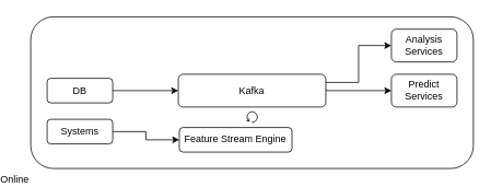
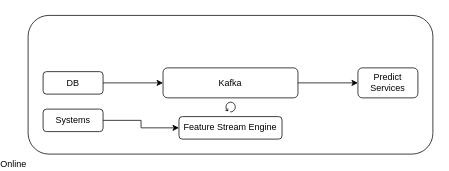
  <mxCell id="0" />
  <mxCell id="1" parent="0" />
  <mxCell id="2" value="Online" style="shape=ext;rounded=1;html=1;whiteSpace=wrap;labelPosition=left;verticalLabelPosition=bottom;align=right;verticalAlign=top;" parent="1" vertex="1"><mxGeometry x="20" y="20" width="540" height="185" as="geometry" /></mxCell>
  <mxCell id="3" style="edgeStyle=orthogonalEdgeStyle;rounded=0;orthogonalLoop=1;jettySize=auto;html=1;entryX=0;entryY=0.5;entryDx=0;entryDy=0;" parent="1" source="4" target="9" edge="1"><mxGeometry relative="1" as="geometry" /></mxCell>
  <mxCell id="4" value="DB" style="shape=ext;rounded=1;html=1;whiteSpace=wrap;" parent="1" vertex="1"><mxGeometry x="40" y="95" width="80" height="30" as="geometry" /></mxCell>
  <mxCell id="5" style="edgeStyle=orthogonalEdgeStyle;rounded=0;orthogonalLoop=1;jettySize=auto;html=1;" parent="1" source="6" target="10" edge="1"><mxGeometry relative="1" as="geometry" /></mxCell>
  <mxCell id="6" value="Systems" style="shape=ext;rounded=1;html=1;whiteSpace=wrap;" parent="1" vertex="1"><mxGeometry x="40" y="145" width="80" height="30" as="geometry" /></mxCell>
- <mxCell id="7" style="edgeStyle=orthogonalEdgeStyle;rounded=0;orthogonalLoop=1;jettySize=auto;html=1;exitX=1;exitY=0.25;exitDx=0;exitDy=0;entryX=0;entryY=0.5;entryDx=0;entryDy=0;" parent="1" source="9" target="12" edge="1"><mxGeometry relative="1" as="geometry" /></mxCell>
  <mxCell id="8" style="edgeStyle=orthogonalEdgeStyle;rounded=0;orthogonalLoop=1;jettySize=auto;html=1;" parent="1" source="9" target="13" edge="1"><mxGeometry relative="1" as="geometry" /></mxCell>
  <mxCell id="9" value="Kafka" style="shape=ext;rounded=1;html=1;whiteSpace=wrap;labelPosition=center;verticalLabelPosition=middle;align=center;verticalAlign=middle;" parent="1" vertex="1"><mxGeometry x="200" y="90" width="180" height="40" as="geometry" /></mxCell>
- <mxCell id="10" value="Feature Stream Engine" style="shape=ext;rounded=1;html=1;whiteSpace=wrap;" parent="1" vertex="1"><mxGeometry x="201.25" y="155" width="137.5" height="30" as="geometry" /></mxCell>
+ <mxCell id="10" value="Feature Stream Engine" style="shape=ext;rounded=1;html=1;whiteSpace=wrap;" parent="1" vertex="1"><mxGeometry x="221.25" y="155" width="137.5" height="30" as="geometry" /></mxCell>
  <mxCell id="11" value="" style="shape=mxgraph.bpmn.loop;html=1;outlineConnect=0;" parent="1" vertex="1"><mxGeometry x="283" y="135" width="14" height="14" as="geometry" /></mxCell>
- <mxCell id="12" value="Analysis Services" style="shape=ext;rounded=1;html=1;whiteSpace=wrap;" parent="1" vertex="1"><mxGeometry x="460" y="35" width="80" height="40" as="geometry" /></mxCell>
  <mxCell id="13" value="Predict Services" style="shape=ext;rounded=1;html=1;whiteSpace=wrap;" parent="1" vertex="1"><mxGeometry x="460" y="90" width="80" height="40" as="geometry" /></mxCell>
